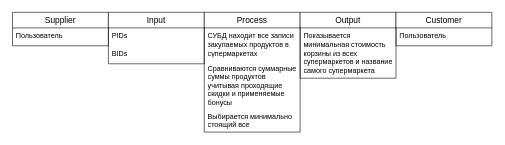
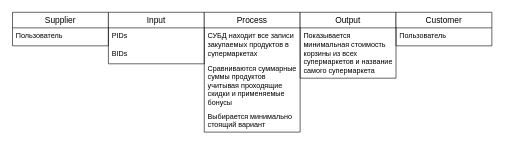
  <mxCell id="0" />
  <mxCell id="1" parent="0" />
  <mxCell id="2" value="Supplier" style="swimlane;fontStyle=0;childLayout=stackLayout;horizontal=1;startSize=26;horizontalStack=0;resizeParent=1;resizeParentMax=0;resizeLast=0;collapsible=1;marginBottom=0;align=center;fontSize=14;" parent="1" vertex="1"><mxGeometry x="20" y="20" width="160" height="56" as="geometry" /></mxCell>
  <mxCell id="3" value="Пользователь" style="text;strokeColor=none;fillColor=none;spacingLeft=4;spacingRight=4;overflow=hidden;rotatable=0;points=[[0,0.5],[1,0.5]];portConstraint=eastwest;fontSize=12;whiteSpace=wrap;html=1;" parent="2" vertex="1"><mxGeometry y="26" width="160" height="30" as="geometry" /></mxCell>
  <mxCell id="4" value="Input" style="swimlane;fontStyle=0;childLayout=stackLayout;horizontal=1;startSize=26;horizontalStack=0;resizeParent=1;resizeParentMax=0;resizeLast=0;collapsible=1;marginBottom=0;align=center;fontSize=14;" parent="1" vertex="1"><mxGeometry x="180" y="20" width="160" height="86" as="geometry" /></mxCell>
  <mxCell id="5" value="PIDs" style="text;strokeColor=none;fillColor=none;spacingLeft=4;spacingRight=4;overflow=hidden;rotatable=0;points=[[0,0.5],[1,0.5]];portConstraint=eastwest;fontSize=12;whiteSpace=wrap;html=1;" parent="4" vertex="1"><mxGeometry y="26" width="160" height="30" as="geometry" /></mxCell>
  <mxCell id="6" value="BIDs" style="text;strokeColor=none;fillColor=none;spacingLeft=4;spacingRight=4;overflow=hidden;rotatable=0;points=[[0,0.5],[1,0.5]];portConstraint=eastwest;fontSize=12;whiteSpace=wrap;html=1;" parent="4" vertex="1"><mxGeometry y="56" width="160" height="30" as="geometry" /></mxCell>
  <mxCell id="7" value="Process" style="swimlane;fontStyle=0;childLayout=stackLayout;horizontal=1;startSize=26;horizontalStack=0;resizeParent=1;resizeParentMax=0;resizeLast=0;collapsible=1;marginBottom=0;align=center;fontSize=14;" parent="1" vertex="1"><mxGeometry x="340" y="20" width="160" height="200" as="geometry" /></mxCell>
  <mxCell id="8" value="СУБД находит все записи закупаемых продуктов в супермаркетах" style="text;strokeColor=none;fillColor=none;spacingLeft=4;spacingRight=4;overflow=hidden;rotatable=0;points=[[0,0.5],[1,0.5]];portConstraint=eastwest;fontSize=12;whiteSpace=wrap;html=1;" parent="7" vertex="1"><mxGeometry y="26" width="160" height="54" as="geometry" /></mxCell>
  <mxCell id="9" value="Сравниваются суммарные суммы продуктов учитывая проходящие скидки и применяемые бонусы&amp;nbsp;" style="text;strokeColor=none;fillColor=none;spacingLeft=4;spacingRight=4;overflow=hidden;rotatable=0;points=[[0,0.5],[1,0.5]];portConstraint=eastwest;fontSize=12;whiteSpace=wrap;html=1;" parent="7" vertex="1"><mxGeometry y="80" width="160" height="80" as="geometry" /></mxCell>
- <mxCell id="10" value="Выбирается минимально стоящий все" style="text;strokeColor=none;fillColor=none;spacingLeft=4;spacingRight=4;overflow=hidden;rotatable=0;points=[[0,0.5],[1,0.5]];portConstraint=eastwest;fontSize=12;whiteSpace=wrap;html=1;" parent="7" vertex="1"><mxGeometry y="160" width="160" height="40" as="geometry" /></mxCell>
+ <mxCell id="10" value="Выбирается минимально стоящий вариант" style="text;strokeColor=none;fillColor=none;spacingLeft=4;spacingRight=4;overflow=hidden;rotatable=0;points=[[0,0.5],[1,0.5]];portConstraint=eastwest;fontSize=12;whiteSpace=wrap;html=1;" parent="7" vertex="1"><mxGeometry y="160" width="160" height="40" as="geometry" /></mxCell>
  <mxCell id="11" value="Output" style="swimlane;fontStyle=0;childLayout=stackLayout;horizontal=1;startSize=26;horizontalStack=0;resizeParent=1;resizeParentMax=0;resizeLast=0;collapsible=1;marginBottom=0;align=center;fontSize=14;" parent="1" vertex="1"><mxGeometry x="500" y="20" width="160" height="110" as="geometry" /></mxCell>
  <mxCell id="12" value="Показывается минимальная стоимость корзины из всех супермаркетов и название самого супермаркета" style="text;strokeColor=none;fillColor=none;spacingLeft=4;spacingRight=4;overflow=hidden;rotatable=0;points=[[0,0.5],[1,0.5]];portConstraint=eastwest;fontSize=12;whiteSpace=wrap;html=1;" parent="11" vertex="1"><mxGeometry y="26" width="160" height="84" as="geometry" /></mxCell>
  <mxCell id="13" value="Customer" style="swimlane;fontStyle=0;childLayout=stackLayout;horizontal=1;startSize=26;horizontalStack=0;resizeParent=1;resizeParentMax=0;resizeLast=0;collapsible=1;marginBottom=0;align=center;fontSize=14;" parent="1" vertex="1"><mxGeometry x="660" y="20" width="160" height="56" as="geometry" /></mxCell>
  <mxCell id="14" value="Пользователь" style="text;strokeColor=none;fillColor=none;spacingLeft=4;spacingRight=4;overflow=hidden;rotatable=0;points=[[0,0.5],[1,0.5]];portConstraint=eastwest;fontSize=12;whiteSpace=wrap;html=1;" parent="13" vertex="1"><mxGeometry y="26" width="160" height="30" as="geometry" /></mxCell>
